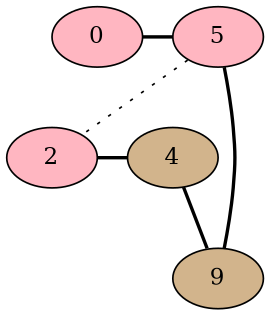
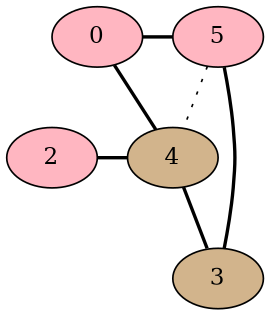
  graph {
    node [fillcolor=lightpink style=filled]
    edge [style=bold]
    0
    n2 [label=5]
    2
    4 [fillcolor=tan]
-   3 [fillcolor=tan label=9]
+   3 [fillcolor=tan]
    subgraph sub_1 {
      rank=same
      0
      n2
    }
    subgraph sub_2 {
      rank=same
      2
      4
    }
    subgraph sub_3 {
      rank=max
      3
    }
    0 -- n2
-   n2 -- 2 [style=dotted]
+   n2 -- 4 [style=dotted]
    n2 -- 3
    2 -- 4
+   4 -- 0
    3 -- 4
  }
